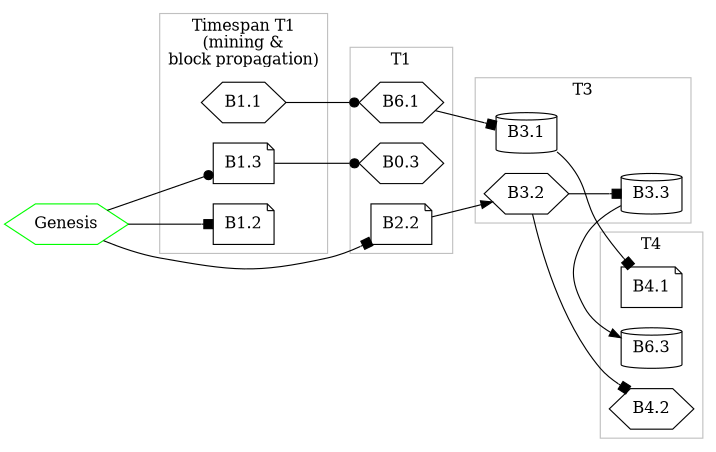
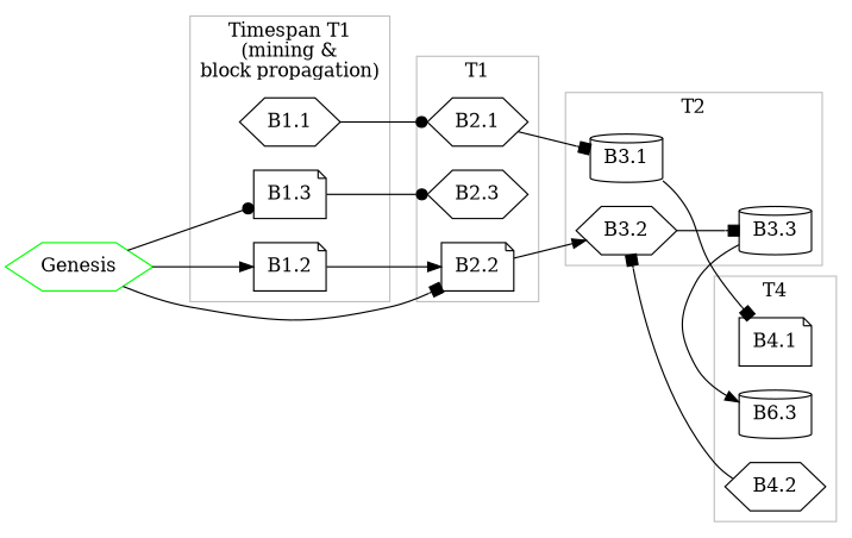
  digraph {
    rankdir=LR
    node [shape=hexagon]
    edge [arrowhead=box]
    n1 [label="B1.1"]
    n2 [label="B1.2" shape=note]
    n3 [label="B1.3" shape=note]
-   n4 [label="B6.1"]
+   n4 [label="B2.1"]
    n5 [label="B2.2" shape=note]
-   n6 [label="B0.3"]
+   n6 [label="B2.3"]
    n7 [label="B3.1" shape=cylinder]
    n8 [label="B3.2"]
    n9 [label="B3.3" shape=cylinder]
    n10 [label="B4.1" shape=note]
    n11 [label="B4.2"]
    n12 [label="B6.3" shape=cylinder]
    n13 [color=Green label=Genesis]
    subgraph cluster_1 {
      color=Gray
      label="Timespan T1\n (mining & \nblock propagation)"
      n1
      n2
      n3
    }
    subgraph cluster_2 {
      color=Gray
      label=T1
      n4
      n5
      n6
    }
    subgraph cluster_3 {
      color=Gray
-     label=T3
+     label=T2
      n7
      n8
      n9
    }
    subgraph cluster_4 {
      color=Gray
      label=T4
      n10
      n11
      n12
    }
    n1 -> n4 [arrowhead=dot]
+   n2 -> n5 [arrowhead=normal]
    n3 -> n6 [arrowhead=dot]
    n4 -> n7
    n5 -> n8 [arrowhead=normal]
    n7 -> n10
    n8 -> n9
-   n8 -> n11
+   n11 -> n8
    n9 -> n12 [arrowhead=normal]
-   n13 -> n2
+   n13 -> n2 [arrowhead=normal]
    n13 -> n3 [arrowhead=dot]
    n13 -> n5
  }
